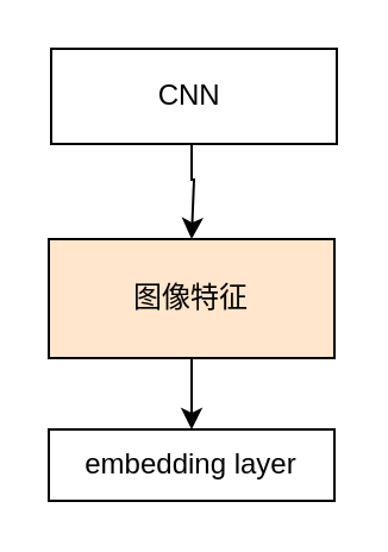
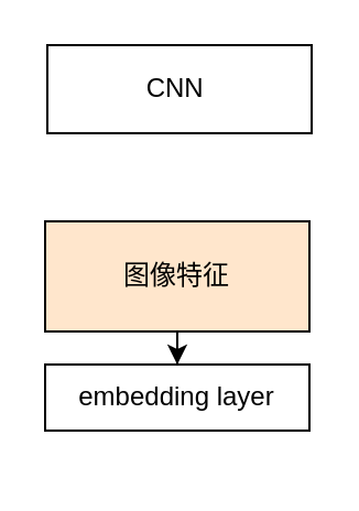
  <mxCell id="0" />
  <mxCell id="1" parent="0" />
- <mxCell id="2" style="edgeStyle=orthogonalEdgeStyle;rounded=0;orthogonalLoop=1;jettySize=auto;html=1;entryX=0.5;entryY=0;entryDx=0;entryDy=0;" edge="1" parent="1" source="3" target="5"><mxGeometry relative="1" as="geometry"><mxPoint x="80" y="90" as="targetPoint" /><Array as="points"><mxPoint x="80" y="75" /><mxPoint x="81" y="75" /></Array></mxGeometry></mxCell>
  <mxCell id="3" value="CNN&amp;nbsp;" style="rounded=0;whiteSpace=wrap;html=1;" vertex="1" parent="1"><mxGeometry x="21" y="20" width="120" height="40" as="geometry" /></mxCell>
  <mxCell id="4" style="edgeStyle=orthogonalEdgeStyle;rounded=0;orthogonalLoop=1;jettySize=auto;html=1;entryX=0.5;entryY=0;entryDx=0;entryDy=0;" edge="1" parent="1" source="5" target="6"><mxGeometry relative="1" as="geometry" /></mxCell>
  <mxCell id="5" value="图像特征" style="rounded=0;whiteSpace=wrap;html=1;fillColor=#ffe6cc;" vertex="1" parent="1"><mxGeometry x="20" y="100" width="120" height="50" as="geometry" /></mxCell>
- <mxCell id="6" value="embedding layer" style="rounded=0;whiteSpace=wrap;html=1;" vertex="1" parent="1"><mxGeometry x="20" y="180" width="120" height="30" as="geometry" /></mxCell>
+ <mxCell id="6" value="embedding layer" style="rounded=0;whiteSpace=wrap;html=1;" vertex="1" parent="1"><mxGeometry x="20" y="165" width="120" height="30" as="geometry" /></mxCell>
